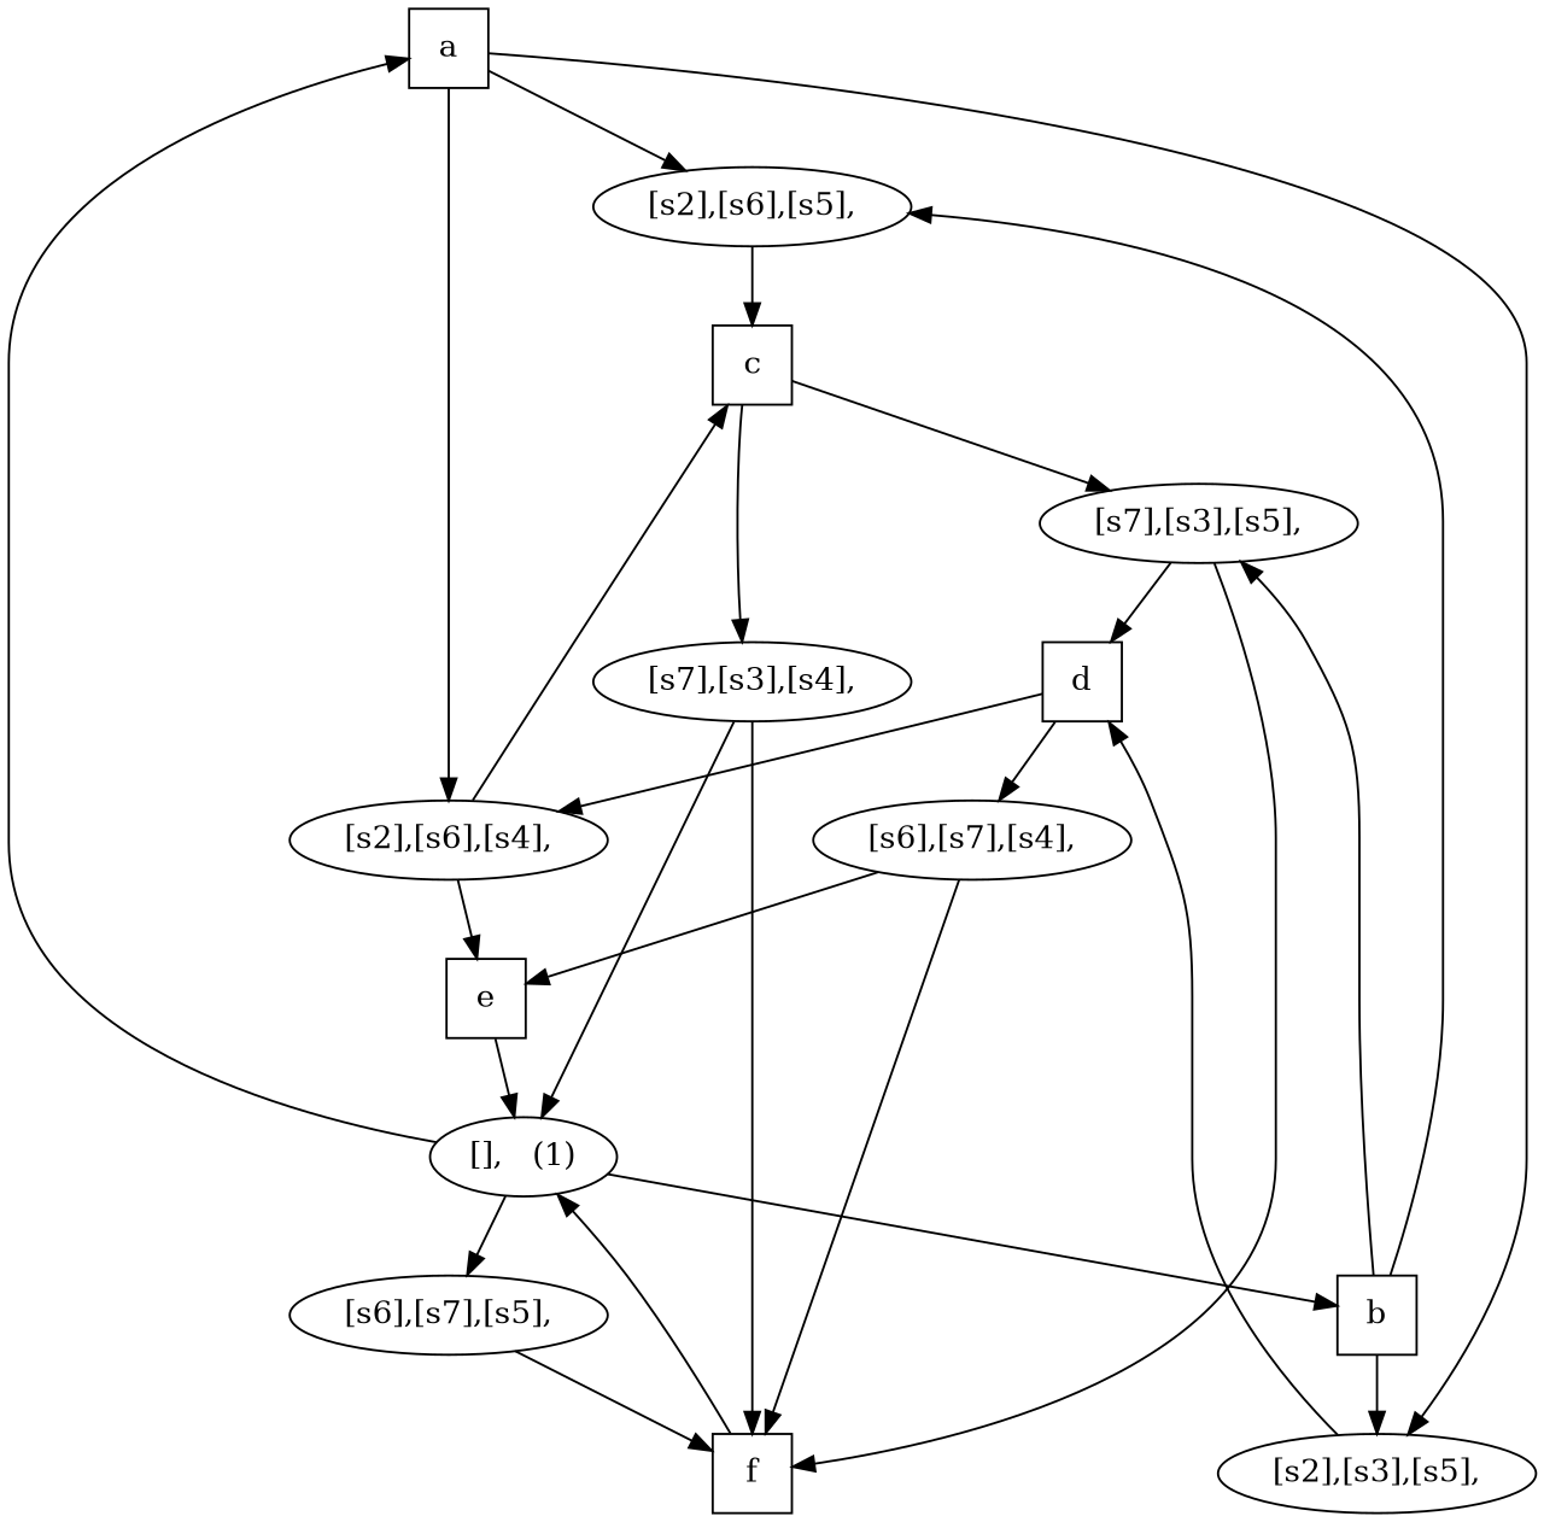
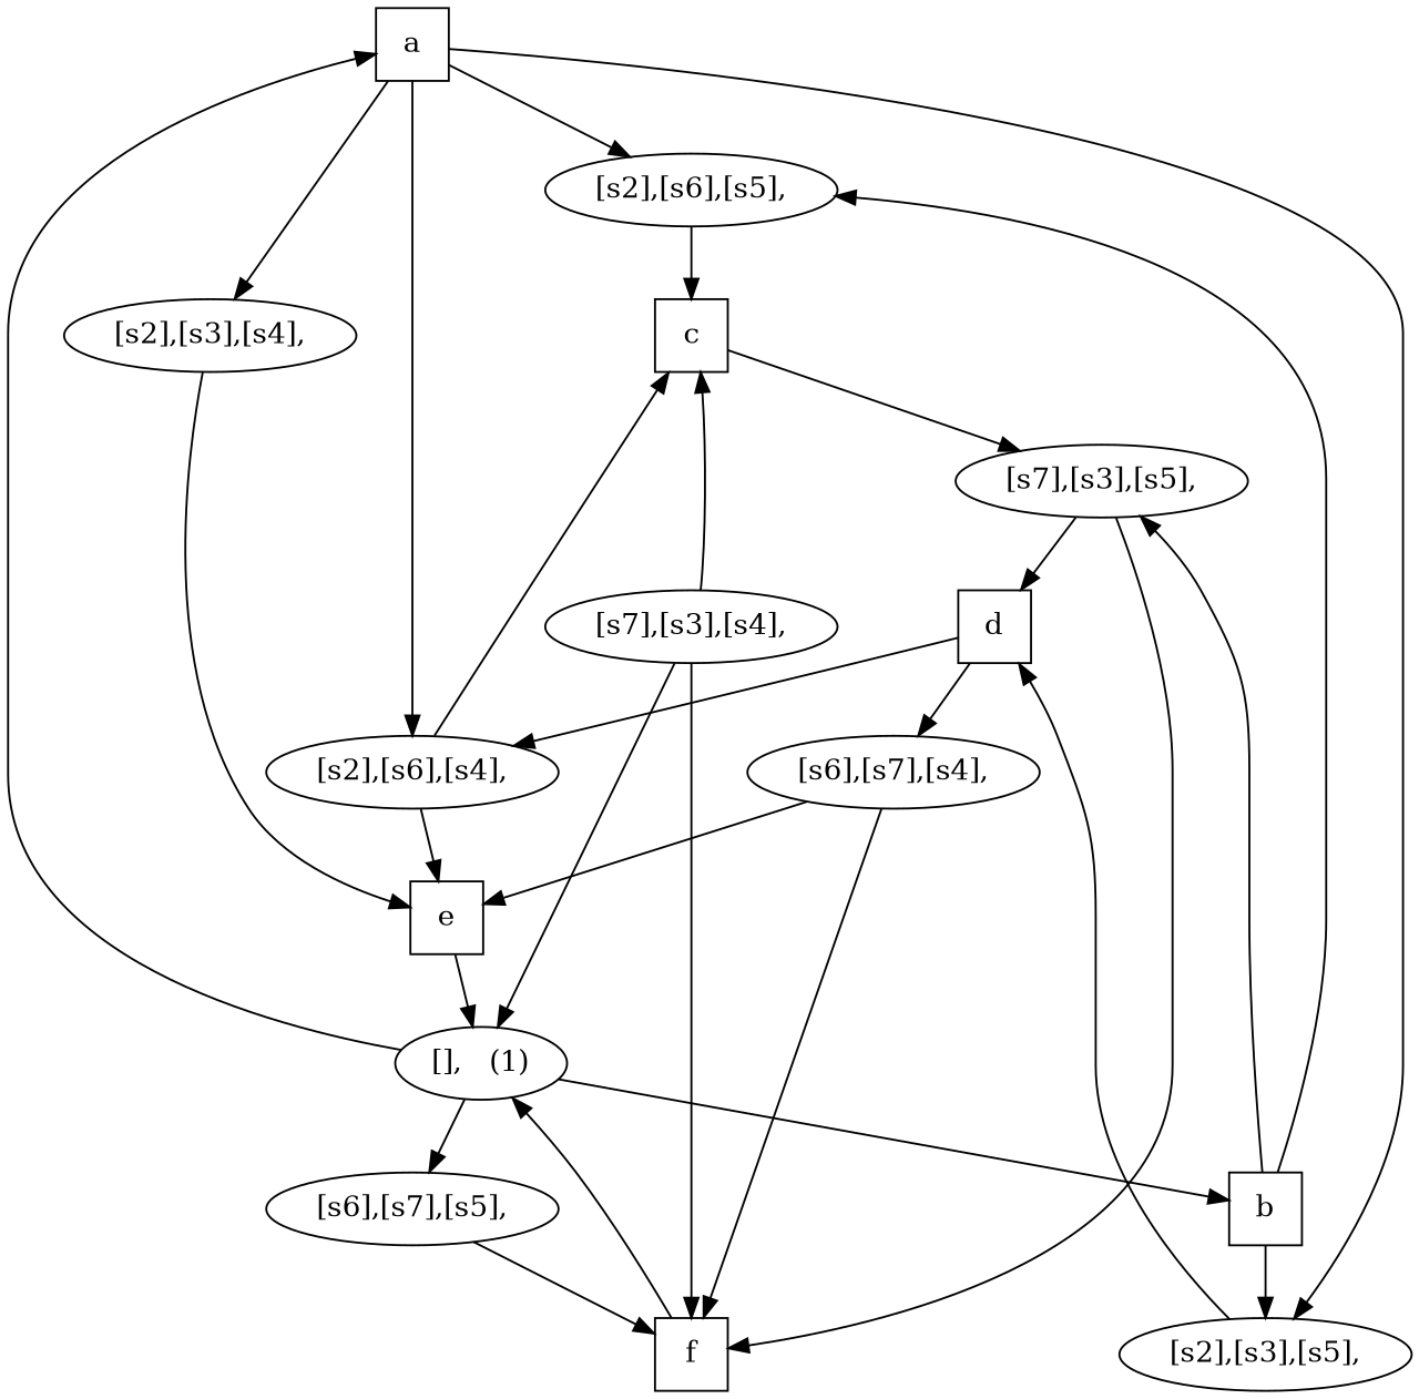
  digraph {
    n1 [label=a shape=box width=0.5]
    n2 [label="[s2],[s6],[s5]," width=0.5]
    n3 [label="[s2],[s6],[s4]," width=0.5]
    n4 [label="[s2],[s3],[s5]," width=0.5]
+   n5 [label="[s2],[s3],[s4]," width=0.5]
    n6 [label=c shape=box width=0.5]
    n7 [label=e shape=box width=0.5]
    n8 [label=d shape=box width=0.5]
    n9 [label=b shape=box width=0.5]
    n10 [label="[s7],[s3],[s5]," width=0.5]
    n11 [label=f shape=box width=0.5]
    n12 [label="[s6],[s7],[s5]," width=0.5]
    n13 [label="[s7],[s3],[s4]," width=0.5]
    n14 [label="[],   (1)" width=0.5]
    n15 [label="[s6],[s7],[s4]," width=0.5]
    n1 -> n2
    n1 -> n3
    n1 -> n4
+   n1 -> n5
    n2 -> n6
    n3 -> n6
    n3 -> n7
    n4 -> n8
+   n5 -> n7
    n6 -> n10
-   n6 -> n13
+   n13 -> n6
    n7 -> n14
    n8 -> n3
    n8 -> n15
    n9 -> n2
    n9 -> n4
    n9 -> n10
    n10 -> n8
    n10 -> n11
    n11 -> n14
    n12 -> n11
    n13 -> n11
    n13 -> n14
    n14 -> n1
    n14 -> n9
    n14 -> n12
    n15 -> n7
    n15 -> n11
  }
